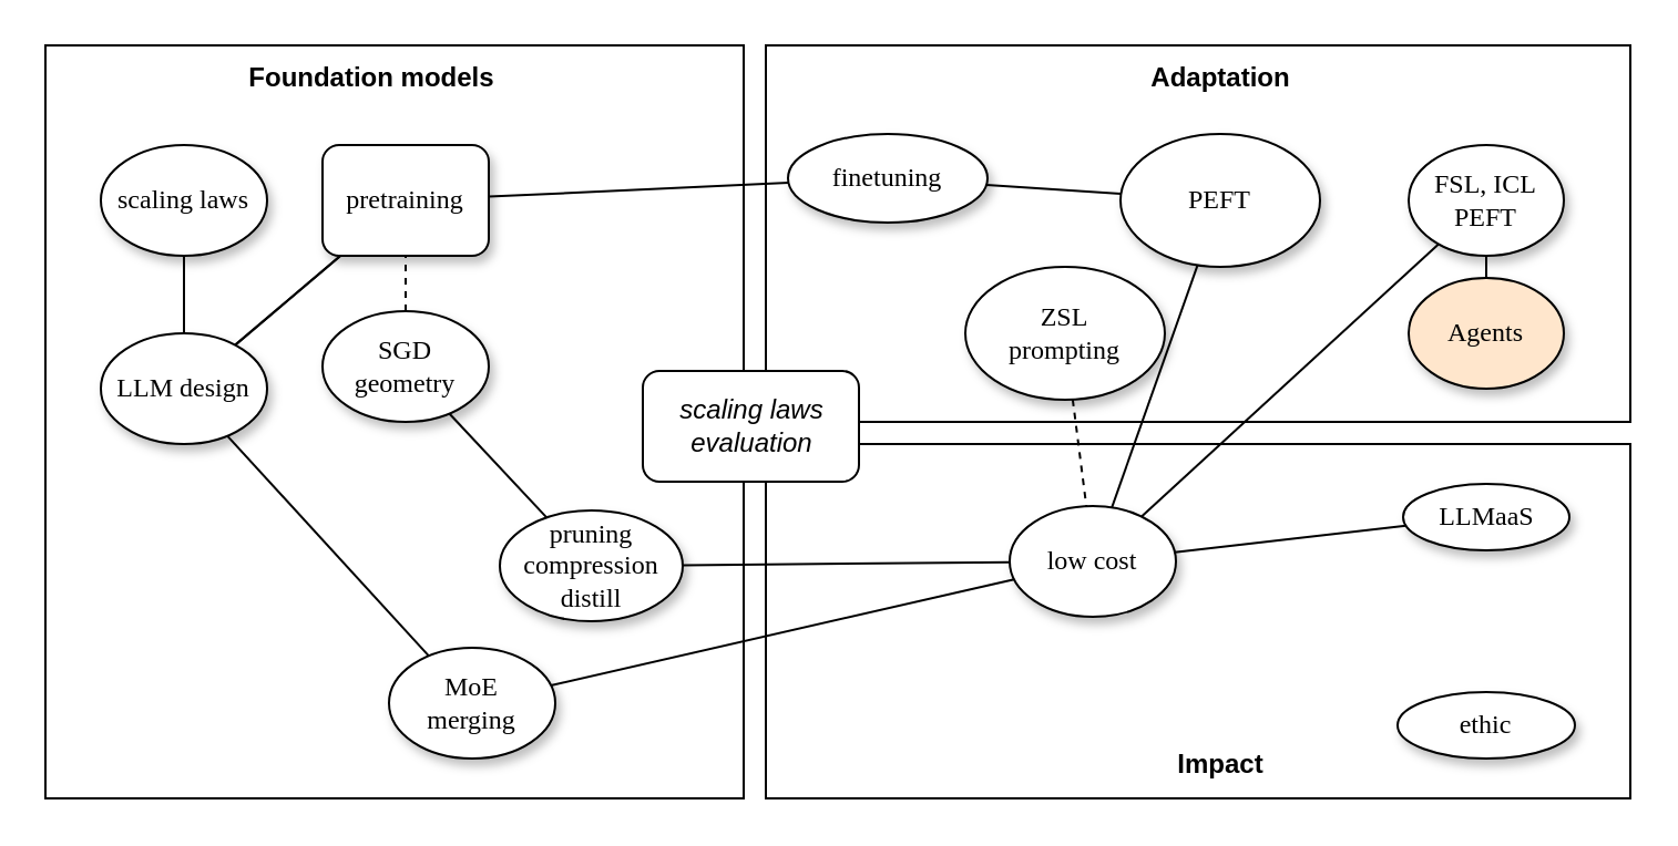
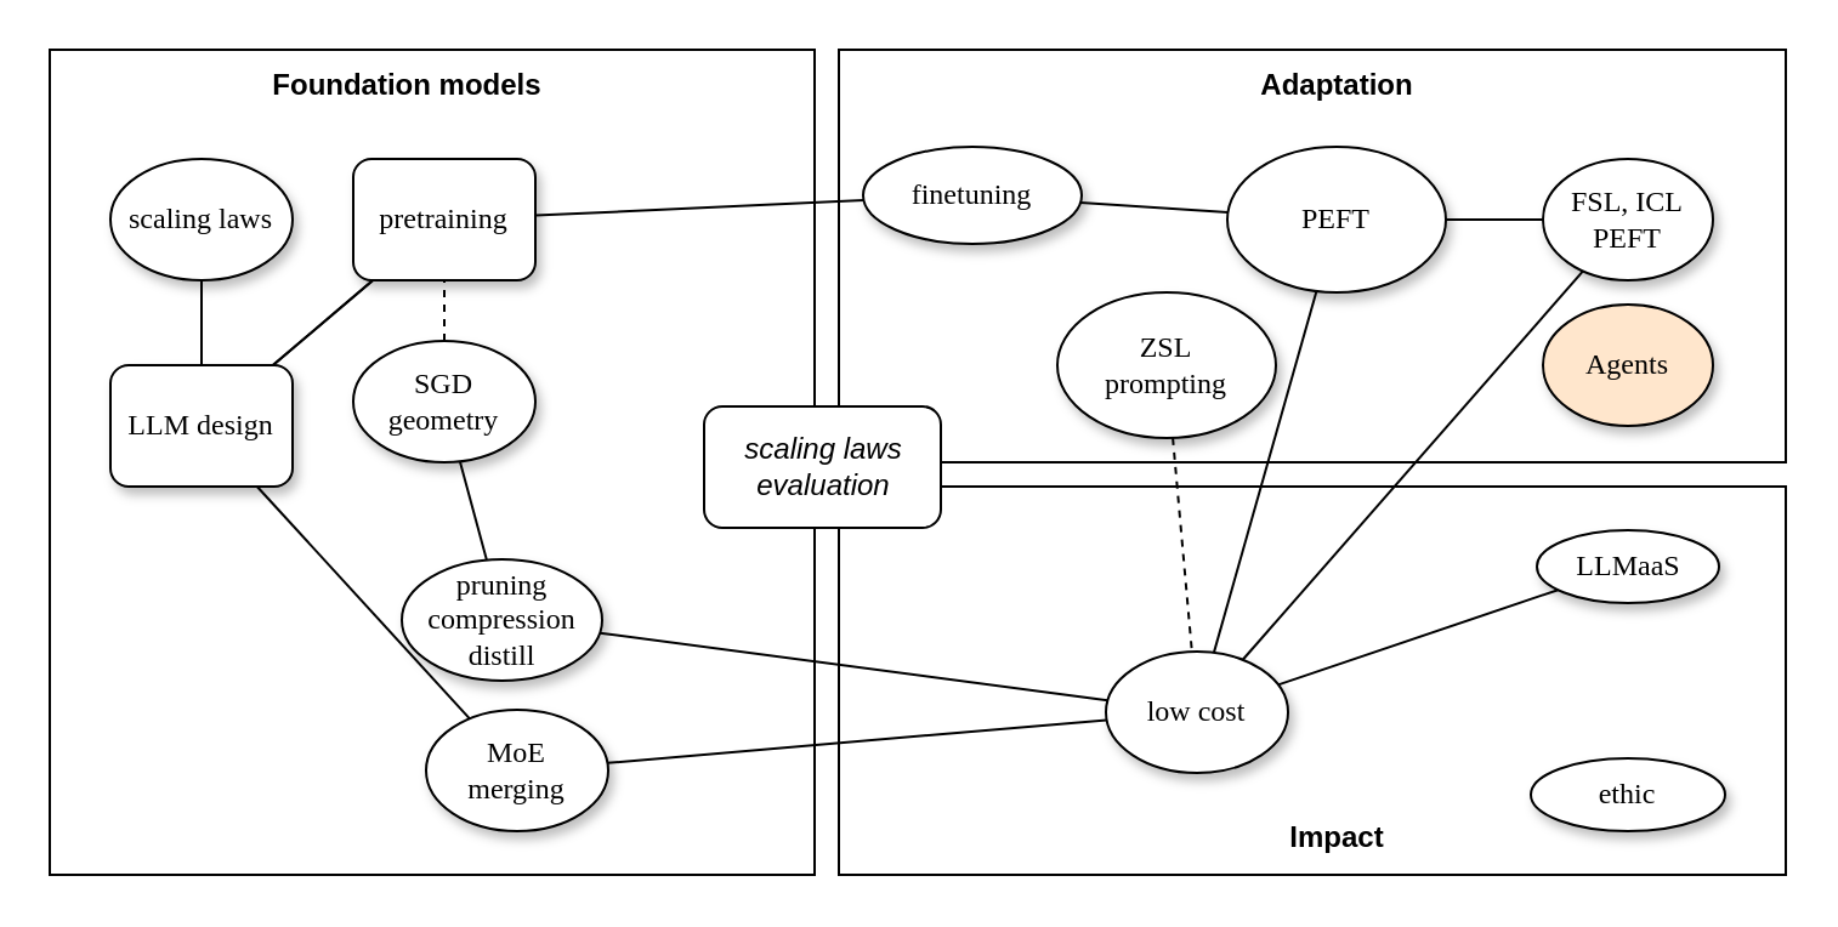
  <mxCell id="0" />
  <mxCell id="1" parent="0" />
  <mxCell id="2" value="" style="rounded=0;whiteSpace=wrap;html=1;" vertex="1" parent="1"><mxGeometry x="345" y="200" width="390" height="160" as="geometry" /></mxCell>
  <mxCell id="3" value="&lt;b&gt;Impact&lt;/b&gt;" style="text;html=1;strokeColor=none;fillColor=none;align=center;verticalAlign=middle;whiteSpace=wrap;rounded=0;" vertex="1" parent="1"><mxGeometry x="492.5" y="330" width="115" height="30" as="geometry" /></mxCell>
  <mxCell id="4" value="" style="rounded=0;whiteSpace=wrap;html=1;" vertex="1" parent="1"><mxGeometry x="345" y="20" width="390" height="170" as="geometry" /></mxCell>
  <mxCell id="5" value="&lt;b&gt;Adaptation&lt;/b&gt;" style="text;html=1;strokeColor=none;fillColor=none;align=center;verticalAlign=middle;whiteSpace=wrap;rounded=0;" vertex="1" parent="1"><mxGeometry x="492.5" y="20" width="115" height="30" as="geometry" /></mxCell>
  <mxCell id="6" value="" style="rounded=0;whiteSpace=wrap;html=1;" vertex="1" parent="1"><mxGeometry x="20" y="20" width="315" height="340" as="geometry" /></mxCell>
  <mxCell id="7" value="PEFT" style="ellipse;whiteSpace=wrap;html=1;rounded=0;shadow=1;comic=0;labelBackgroundColor=none;strokeWidth=1;fontFamily=Verdana;fontSize=12;align=center;" parent="1" vertex="1"><mxGeometry x="505" y="60" width="90" height="60" as="geometry" /></mxCell>
  <mxCell id="8" value="&lt;span&gt;pretraining&lt;br&gt;&lt;/span&gt;" style="whiteSpace=wrap;html=1;shadow=1;comic=0;labelBackgroundColor=none;strokeWidth=1;fontFamily=Verdana;fontSize=12;align=center;rounded=1;" parent="1" vertex="1"><mxGeometry x="145" y="65" width="75" height="50" as="geometry" /></mxCell>
- <mxCell id="9" value="&lt;span&gt;low cost&lt;/span&gt;" style="ellipse;whiteSpace=wrap;html=1;rounded=0;shadow=1;comic=0;labelBackgroundColor=none;strokeWidth=1;fontFamily=Verdana;fontSize=12;align=center;" parent="1" vertex="1"><mxGeometry x="455" y="228" width="75" height="50" as="geometry" /></mxCell>
+ <mxCell id="9" value="&lt;span&gt;low cost&lt;/span&gt;" style="ellipse;whiteSpace=wrap;html=1;rounded=0;shadow=1;comic=0;labelBackgroundColor=none;strokeWidth=1;fontFamily=Verdana;fontSize=12;align=center;" parent="1" vertex="1"><mxGeometry x="455" y="268" width="75" height="50" as="geometry" /></mxCell>
  <mxCell id="10" value="LLMaaS" style="ellipse;whiteSpace=wrap;html=1;rounded=0;shadow=1;comic=0;labelBackgroundColor=none;strokeWidth=1;fontFamily=Verdana;fontSize=12;align=center;" parent="1" vertex="1"><mxGeometry x="632.5" y="218" width="75" height="30" as="geometry" /></mxCell>
  <mxCell id="11" value="SGD&lt;br&gt;geometry" style="ellipse;whiteSpace=wrap;html=1;rounded=0;shadow=1;comic=0;labelBackgroundColor=none;strokeWidth=1;fontFamily=Verdana;fontSize=12;align=center;" parent="1" vertex="1"><mxGeometry x="145" y="140" width="75" height="50" as="geometry" /></mxCell>
  <mxCell id="12" value="&lt;span&gt;scaling laws&lt;br&gt;&lt;/span&gt;" style="ellipse;whiteSpace=wrap;html=1;rounded=0;shadow=1;comic=0;labelBackgroundColor=none;strokeWidth=1;fontFamily=Verdana;fontSize=12;align=center;" vertex="1" parent="1"><mxGeometry x="45" y="65" width="75" height="50" as="geometry" /></mxCell>
- <mxCell id="13" value="&lt;span&gt;pruning&lt;br&gt;&lt;/span&gt;compression&lt;span&gt;&lt;br&gt;distill&lt;br&gt;&lt;/span&gt;" style="ellipse;whiteSpace=wrap;html=1;rounded=0;shadow=1;comic=0;labelBackgroundColor=none;strokeWidth=1;fontFamily=Verdana;fontSize=12;align=center;" vertex="1" parent="1"><mxGeometry x="225" y="230" width="82.5" height="50" as="geometry" /></mxCell>
+ <mxCell id="13" value="&lt;span&gt;pruning&lt;br&gt;&lt;/span&gt;compression&lt;span&gt;&lt;br&gt;distill&lt;br&gt;&lt;/span&gt;" style="ellipse;whiteSpace=wrap;html=1;rounded=0;shadow=1;comic=0;labelBackgroundColor=none;strokeWidth=1;fontFamily=Verdana;fontSize=12;align=center;" vertex="1" parent="1"><mxGeometry x="165" y="230" width="82.5" height="50" as="geometry" /></mxCell>
  <mxCell id="14" value="" style="endArrow=none;html=1;rounded=0;" edge="1" parent="1" source="13" target="9"><mxGeometry width="50" height="50" relative="1" as="geometry"><mxPoint x="565" y="290" as="sourcePoint" /><mxPoint x="615" y="240" as="targetPoint" /></mxGeometry></mxCell>
  <mxCell id="15" value="" style="endArrow=none;html=1;rounded=0;dashed=1;" edge="1" parent="1" source="11" target="8"><mxGeometry width="50" height="50" relative="1" as="geometry"><mxPoint x="375" y="410" as="sourcePoint" /><mxPoint x="425" y="360" as="targetPoint" /></mxGeometry></mxCell>
  <mxCell id="16" value="" style="endArrow=none;html=1;rounded=0;" edge="1" parent="1" source="11" target="13"><mxGeometry width="50" height="50" relative="1" as="geometry"><mxPoint x="375" y="410" as="sourcePoint" /><mxPoint x="425" y="360" as="targetPoint" /></mxGeometry></mxCell>
  <mxCell id="17" value="" style="endArrow=none;html=1;rounded=0;startArrow=none;" edge="1" parent="1" source="30" target="8"><mxGeometry width="50" height="50" relative="1" as="geometry"><mxPoint x="375" y="410" as="sourcePoint" /><mxPoint x="425" y="360" as="targetPoint" /></mxGeometry></mxCell>
  <mxCell id="18" value="" style="endArrow=none;html=1;rounded=0;" edge="1" parent="1" source="8" target="30"><mxGeometry width="50" height="50" relative="1" as="geometry"><mxPoint x="375" y="410" as="sourcePoint" /><mxPoint x="425" y="360" as="targetPoint" /></mxGeometry></mxCell>
  <mxCell id="19" value="" style="endArrow=none;html=1;rounded=0;" edge="1" parent="1" source="12" target="30"><mxGeometry width="50" height="50" relative="1" as="geometry"><mxPoint x="375" y="410" as="sourcePoint" /><mxPoint x="425" y="360" as="targetPoint" /></mxGeometry></mxCell>
  <mxCell id="20" value="finetuning" style="ellipse;whiteSpace=wrap;html=1;rounded=0;shadow=1;comic=0;labelBackgroundColor=none;strokeWidth=1;fontFamily=Verdana;fontSize=12;align=center;" vertex="1" parent="1"><mxGeometry x="355" y="60" width="90" height="40" as="geometry" /></mxCell>
  <mxCell id="21" value="" style="endArrow=none;html=1;rounded=0;" edge="1" parent="1" source="8" target="20"><mxGeometry width="50" height="50" relative="1" as="geometry"><mxPoint x="375" y="410" as="sourcePoint" /><mxPoint x="425" y="360" as="targetPoint" /></mxGeometry></mxCell>
  <mxCell id="22" value="" style="endArrow=none;html=1;rounded=0;" edge="1" parent="1" source="7" target="20"><mxGeometry width="50" height="50" relative="1" as="geometry"><mxPoint x="375" y="410" as="sourcePoint" /><mxPoint x="425" y="360" as="targetPoint" /></mxGeometry></mxCell>
  <mxCell id="23" value="&lt;span&gt;MoE&lt;br&gt;merging&lt;br&gt;&lt;/span&gt;" style="ellipse;whiteSpace=wrap;html=1;rounded=0;shadow=1;comic=0;labelBackgroundColor=none;strokeWidth=1;fontFamily=Verdana;fontSize=12;align=center;" vertex="1" parent="1"><mxGeometry x="175" y="292" width="75" height="50" as="geometry" /></mxCell>
  <mxCell id="24" value="" style="endArrow=none;html=1;rounded=0;" edge="1" parent="1" source="23" target="9"><mxGeometry width="50" height="50" relative="1" as="geometry"><mxPoint x="519.658" y="295.453" as="sourcePoint" /><mxPoint x="667.855" y="254.569" as="targetPoint" /></mxGeometry></mxCell>
  <mxCell id="25" value="ZSL&lt;br&gt;prompting" style="ellipse;whiteSpace=wrap;html=1;rounded=0;shadow=1;comic=0;labelBackgroundColor=none;strokeWidth=1;fontFamily=Verdana;fontSize=12;align=center;" vertex="1" parent="1"><mxGeometry x="435" y="120" width="90" height="60" as="geometry" /></mxCell>
  <mxCell id="26" value="FSL, ICL&lt;br&gt;PEFT" style="ellipse;whiteSpace=wrap;html=1;rounded=0;shadow=1;comic=0;labelBackgroundColor=none;strokeWidth=1;fontFamily=Verdana;fontSize=12;align=center;" vertex="1" parent="1"><mxGeometry x="635" y="65" width="70" height="50" as="geometry" /></mxCell>
  <mxCell id="27" value="ethic" style="ellipse;whiteSpace=wrap;html=1;rounded=0;shadow=1;comic=0;labelBackgroundColor=none;strokeWidth=1;fontFamily=Verdana;fontSize=12;align=center;" vertex="1" parent="1"><mxGeometry x="630" y="312" width="80" height="30" as="geometry" /></mxCell>
  <mxCell id="28" value="" style="endArrow=none;html=1;rounded=0;" edge="1" parent="1" source="9" target="7"><mxGeometry width="50" height="50" relative="1" as="geometry"><mxPoint x="375" y="410" as="sourcePoint" /><mxPoint x="425" y="360" as="targetPoint" /></mxGeometry></mxCell>
  <mxCell id="29" value="" style="endArrow=none;html=1;rounded=0;" edge="1" parent="1" source="10" target="9"><mxGeometry width="50" height="50" relative="1" as="geometry"><mxPoint x="375" y="410" as="sourcePoint" /><mxPoint x="425" y="360" as="targetPoint" /></mxGeometry></mxCell>
- <mxCell id="30" value="&lt;span&gt;LLM design&lt;br&gt;&lt;/span&gt;" style="ellipse;whiteSpace=wrap;html=1;rounded=0;shadow=1;comic=0;labelBackgroundColor=none;strokeWidth=1;fontFamily=Verdana;fontSize=12;align=center;" vertex="1" parent="1"><mxGeometry x="45" y="150" width="75" height="50" as="geometry" /></mxCell>
+ <mxCell id="30" value="&lt;span&gt;LLM design&lt;br&gt;&lt;/span&gt;" style="whiteSpace=wrap;html=1;shadow=1;comic=0;labelBackgroundColor=none;strokeWidth=1;fontFamily=Verdana;fontSize=12;align=center;rounded=1;" vertex="1" parent="1"><mxGeometry x="45" y="150" width="75" height="50" as="geometry" /></mxCell>
  <mxCell id="31" value="" style="endArrow=none;html=1;rounded=0;" edge="1" parent="1" source="12" target="30"><mxGeometry width="50" height="50" relative="1" as="geometry"><mxPoint x="103.032" y="266.006" as="sourcePoint" /><mxPoint x="171.995" y="108.999" as="targetPoint" /></mxGeometry></mxCell>
  <mxCell id="32" value="" style="endArrow=none;html=1;rounded=0;" edge="1" parent="1" source="30" target="23"><mxGeometry width="50" height="50" relative="1" as="geometry"><mxPoint x="375" y="410" as="sourcePoint" /><mxPoint x="425" y="360" as="targetPoint" /></mxGeometry></mxCell>
  <mxCell id="33" value="" style="endArrow=none;html=1;rounded=0;" edge="1" parent="1" source="26" target="9"><mxGeometry width="50" height="50" relative="1" as="geometry"><mxPoint x="375" y="410" as="sourcePoint" /><mxPoint x="425" y="360" as="targetPoint" /></mxGeometry></mxCell>
- <mxCell id="34" value="" style="endArrow=none;html=1;rounded=0;" edge="1" parent="1" source="26" target="37"><mxGeometry width="50" height="50" relative="1" as="geometry"><mxPoint x="375" y="410" as="sourcePoint" /><mxPoint x="425" y="360" as="targetPoint" /></mxGeometry></mxCell>
+ <mxCell id="34" value="" style="endArrow=none;html=1;rounded=0;" edge="1" parent="1" source="26" target="7"><mxGeometry width="50" height="50" relative="1" as="geometry"><mxPoint x="375" y="410" as="sourcePoint" /><mxPoint x="425" y="360" as="targetPoint" /></mxGeometry></mxCell>
  <mxCell id="35" value="" style="endArrow=none;html=1;rounded=0;dashed=1;" edge="1" parent="1" source="25" target="9"><mxGeometry width="50" height="50" relative="1" as="geometry"><mxPoint x="375" y="410" as="sourcePoint" /><mxPoint x="425" y="360" as="targetPoint" /></mxGeometry></mxCell>
  <mxCell id="36" value="&lt;b&gt;Foundation models&lt;/b&gt;" style="text;html=1;strokeColor=none;fillColor=none;align=center;verticalAlign=middle;whiteSpace=wrap;rounded=0;" vertex="1" parent="1"><mxGeometry x="110" y="20" width="115" height="30" as="geometry" /></mxCell>
  <mxCell id="37" value="Agents" style="ellipse;whiteSpace=wrap;html=1;rounded=0;shadow=1;comic=0;labelBackgroundColor=none;strokeWidth=1;fontFamily=Verdana;fontSize=12;align=center;fillColor=#ffe6cc;" vertex="1" parent="1"><mxGeometry x="635" y="125" width="70" height="50" as="geometry" /></mxCell>
  <mxCell id="38" value="&lt;i&gt;scaling laws&lt;br&gt;evaluation&lt;/i&gt;" style="rounded=1;whiteSpace=wrap;html=1;" vertex="1" parent="1"><mxGeometry x="289.5" y="167" width="97.5" height="50" as="geometry" /></mxCell>
